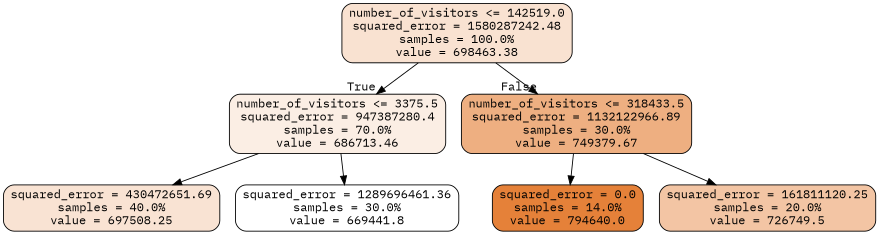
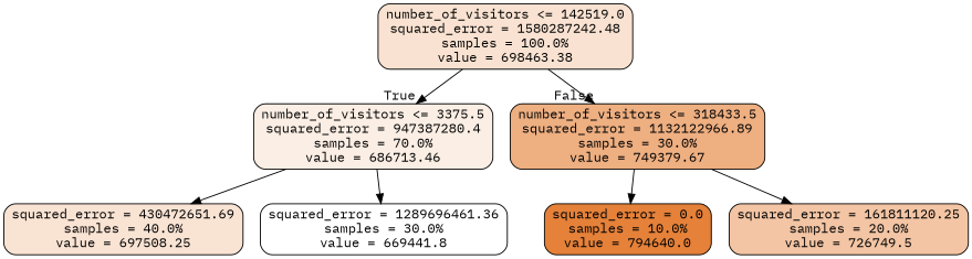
  digraph {
    fontname="IBM Plex Mono"
    node [color=black fontname="IBM Plex Mono" shape=box style="filled, rounded"]
    edge [fontname="IBM Plex Mono"]
    n1 [fillcolor="#f9e2d1" label="number_of_visitors <= 142519.0\nsquared_error = 1580287242.48\nsamples = 100.0%\nvalue = 698463.38"]
    n2 [fillcolor="#fbeee4" label="number_of_visitors <= 3375.5\nsquared_error = 947387280.4\nsamples = 70.0%\nvalue = 686713.46"]
    n3 [fillcolor="#eeaf81" label="number_of_visitors <= 318433.5\nsquared_error = 1132122966.89\nsamples = 30.0%\nvalue = 749379.67"]
    n4 [fillcolor="#f9e3d3" label="squared_error = 430472651.69\nsamples = 40.0%\nvalue = 697508.25"]
    n5 [fillcolor="#ffffff" label="squared_error = 1289696461.36\nsamples = 30.0%\nvalue = 669441.8"]
-   n6 [fillcolor="#e58139" label="squared_error = 0.0\nsamples = 14.0%\nvalue = 794640.0"]
+   n6 [fillcolor="#e58139" label="squared_error = 0.0\nsamples = 10.0%\nvalue = 794640.0"]
    n7 [fillcolor="#f3c5a4" label="squared_error = 161811120.25\nsamples = 20.0%\nvalue = 726749.5"]
    n1 -> n2 [headlabel=True labelangle=45 labeldistance=2.5]
    n1 -> n3 [headlabel=False labelangle=-45 labeldistance=2.5]
    n2 -> n4
    n2 -> n5
    n3 -> n6
    n3 -> n7
  }
